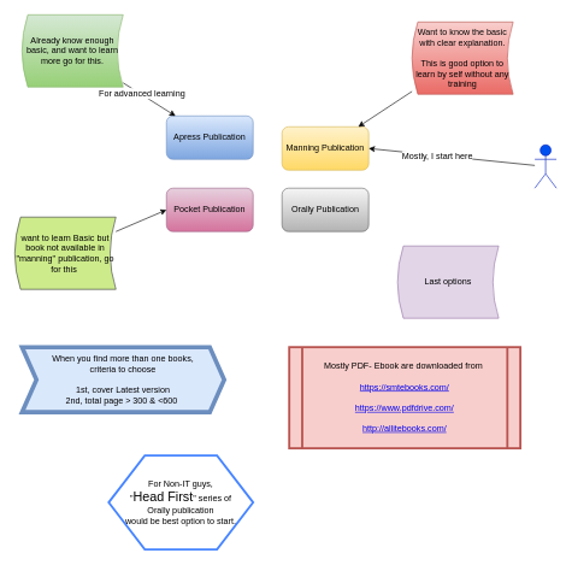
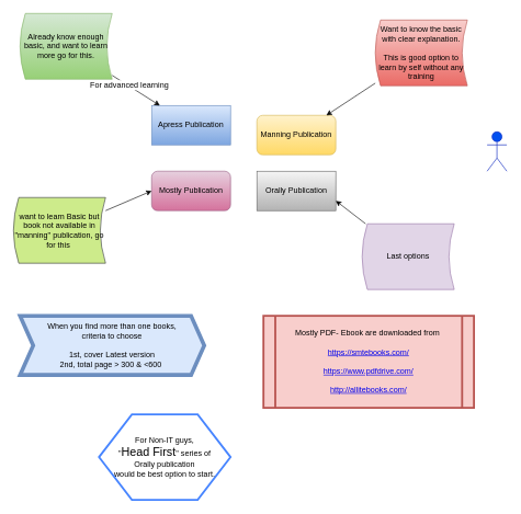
  <mxCell id="0" />
  <mxCell id="1" parent="0" />
- <mxCell id="2" value="Apress Publication" style="rounded=1;whiteSpace=wrap;html=1;gradientColor=#7ea6e0;fillColor=#dae8fc;strokeColor=#6c8ebf;" vertex="1" parent="1"><mxGeometry x="230" y="160" width="120" height="60" as="geometry" /></mxCell>
+ <mxCell id="2" value="Apress Publication" style="whiteSpace=wrap;html=1;gradientColor=#7ea6e0;fillColor=#dae8fc;strokeColor=#6c8ebf;rounded=0;" vertex="1" parent="1"><mxGeometry x="230" y="160" width="120" height="60" as="geometry" /></mxCell>
  <mxCell id="3" value="Manning Publication" style="rounded=1;whiteSpace=wrap;html=1;gradientColor=#ffd966;fillColor=#fff2cc;strokeColor=#d6b656;" vertex="1" parent="1"><mxGeometry x="390" y="175" width="120" height="60" as="geometry" /></mxCell>
- <mxCell id="4" value="Pocket Publication" style="rounded=1;whiteSpace=wrap;html=1;gradientColor=#d5739d;fillColor=#e6d0de;strokeColor=#996185;" vertex="1" parent="1"><mxGeometry x="230" y="260" width="120" height="60" as="geometry" /></mxCell>
- <mxCell id="5" value="Orally Publication" style="rounded=1;whiteSpace=wrap;html=1;gradientColor=#b3b3b3;fillColor=#f5f5f5;strokeColor=#666666;" vertex="1" parent="1"><mxGeometry x="390" y="260" width="120" height="60" as="geometry" /></mxCell>
+ <mxCell id="4" value="Mostly Publication" style="rounded=1;whiteSpace=wrap;html=1;gradientColor=#d5739d;fillColor=#e6d0de;strokeColor=#996185;" vertex="1" parent="1"><mxGeometry x="230" y="260" width="120" height="60" as="geometry" /></mxCell>
+ <mxCell id="5" value="Orally Publication" style="whiteSpace=wrap;html=1;gradientColor=#b3b3b3;fillColor=#f5f5f5;strokeColor=#666666;rounded=0;" vertex="1" parent="1"><mxGeometry x="390" y="260" width="120" height="60" as="geometry" /></mxCell>
  <mxCell id="6" style="edgeStyle=none;rounded=0;orthogonalLoop=1;jettySize=auto;html=1;" edge="1" parent="1" source="8" target="2"><mxGeometry relative="1" as="geometry" /></mxCell>
  <mxCell id="7" value="For advanced learning" style="text;html=1;align=center;verticalAlign=middle;resizable=0;points=[];;labelBackgroundColor=#ffffff;" vertex="1" connectable="0" parent="6"><mxGeometry x="-0.326" y="1" relative="1" as="geometry"><mxPoint as="offset" /></mxGeometry></mxCell>
  <mxCell id="8" value="Already know enough basic, and want to learn more go for this." style="shape=dataStorage;whiteSpace=wrap;html=1;size=0.057;gradientColor=#97d077;fillColor=#d5e8d4;strokeColor=#82b366;" vertex="1" parent="1"><mxGeometry x="30" y="20" width="140" height="100" as="geometry" /></mxCell>
  <mxCell id="9" style="edgeStyle=none;rounded=0;orthogonalLoop=1;jettySize=auto;html=1;" edge="1" parent="1" source="10" target="3"><mxGeometry relative="1" as="geometry" /></mxCell>
  <mxCell id="10" value="Want to know the basic with clear explanation.&lt;br&gt;&lt;br&gt;This is good option to learn by self without any training" style="shape=dataStorage;whiteSpace=wrap;html=1;size=0.057;gradientColor=#ea6b66;fillColor=#f8cecc;strokeColor=#b85450;" vertex="1" parent="1"><mxGeometry x="570" y="30" width="140" height="100" as="geometry" /></mxCell>
  <mxCell id="11" style="edgeStyle=none;rounded=0;orthogonalLoop=1;jettySize=auto;html=1;entryX=0;entryY=0.5;entryDx=0;entryDy=0;" edge="1" parent="1" source="12" target="4"><mxGeometry relative="1" as="geometry" /></mxCell>
  <mxCell id="12" value="want to learn Basic but book not available in &quot;manning&quot; publication, go for this&amp;nbsp;" style="shape=dataStorage;whiteSpace=wrap;html=1;size=0.057;fillColor=#cdeb8b;strokeColor=#36393d;" vertex="1" parent="1"><mxGeometry x="20" y="300" width="140" height="100" as="geometry" /></mxCell>
+ <mxCell id="13" style="edgeStyle=none;rounded=0;orthogonalLoop=1;jettySize=auto;html=1;entryX=1;entryY=0.75;entryDx=0;entryDy=0;" edge="1" parent="1" source="14" target="5"><mxGeometry relative="1" as="geometry" /></mxCell>
  <mxCell id="14" value="Last options" style="shape=dataStorage;whiteSpace=wrap;html=1;size=0.057;fillColor=#e1d5e7;strokeColor=#9673a6;" vertex="1" parent="1"><mxGeometry x="550" y="340" width="140" height="100" as="geometry" /></mxCell>
  <mxCell id="15" value="Mostly PDF- Ebook are downloaded from&amp;nbsp;&lt;br&gt;&lt;br&gt;&lt;a href=&quot;https://smtebooks.com/&quot;&gt;https://smtebooks.com/&lt;/a&gt;&lt;br&gt;&lt;br&gt;&lt;a href=&quot;https://www.pdfdrive.com/&quot;&gt;https://www.pdfdrive.com/&lt;/a&gt;&lt;br&gt;&lt;br&gt;&lt;a href=&quot;http://allitebooks.com/&quot;&gt;http://allitebooks.com/&lt;/a&gt;" style="shape=process;whiteSpace=wrap;html=1;backgroundOutline=1;fillColor=#f8cecc;strokeColor=#b85450;strokeWidth=3;size=0.056;" vertex="1" parent="1"><mxGeometry x="400" y="480" width="320" height="140" as="geometry" /></mxCell>
- <mxCell id="16" style="edgeStyle=none;rounded=0;orthogonalLoop=1;jettySize=auto;html=1;entryX=1;entryY=0.5;entryDx=0;entryDy=0;" edge="1" parent="1" source="18" target="3"><mxGeometry relative="1" as="geometry" /></mxCell>
- <mxCell id="17" value="Mostly, I start here" style="text;html=1;align=center;verticalAlign=middle;resizable=0;points=[];;labelBackgroundColor=#ffffff;" vertex="1" connectable="0" parent="16"><mxGeometry x="0.173" relative="1" as="geometry"><mxPoint y="1" as="offset" /></mxGeometry></mxCell>
  <mxCell id="18" value="Actor" style="shape=umlActor;verticalLabelPosition=bottom;labelBackgroundColor=#ffffff;verticalAlign=top;html=1;outlineConnect=0;fillColor=#0050ef;strokeColor=#001DBC;fontColor=#ffffff;" vertex="1" parent="1"><mxGeometry x="740" y="200" width="30" height="60" as="geometry" /></mxCell>
  <mxCell id="19" value="When you find more than one books, &lt;br&gt;criteria to choose&lt;br&gt;&lt;br&gt;1st, cover Latest version&lt;br&gt;2nd, total page &amp;gt; 300 &amp;amp; &amp;lt;600&amp;nbsp;" style="shape=step;perimeter=stepPerimeter;whiteSpace=wrap;html=1;fixedSize=1;fillColor=#dae8fc;strokeColor=#6c8ebf;strokeWidth=6;" vertex="1" parent="1"><mxGeometry x="30" y="480" width="280" height="90" as="geometry" /></mxCell>
  <mxCell id="20" value="For Non-IT guys, &lt;br&gt;&quot;&lt;font style=&quot;font-size: 18px&quot;&gt;Head First&lt;/font&gt;&quot; series of &lt;br&gt;Orally publication &lt;br&gt;would be best option to start." style="shape=hexagon;perimeter=hexagonPerimeter2;whiteSpace=wrap;html=1;strokeWidth=3;strokeColor=#4785FF;" vertex="1" parent="1"><mxGeometry x="150" y="630" width="200" height="130" as="geometry" /></mxCell>
